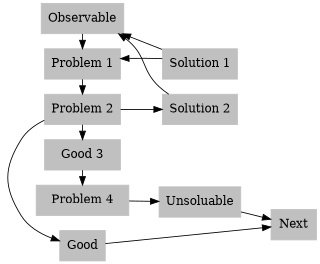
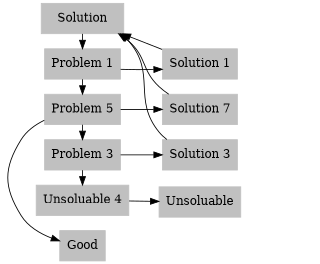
  digraph {
    fixedsize=true
    minit=100
    rankdir=LR
    node [color=gray shape=box style=filled]
    edge [style="-triangle 90"]
-   Observable [texlbl="\parbox{3cm}{Observable:\\Criteria\\More Criteria}"]
+   Observable [texlbl="\parbox{3cm}{Observable:\\Criteria\\More Criteria}" label=Solution]
    "Problem 1" [texlbl="\parbox{3cm}{1\\ Criteria not met}"]
-   "Problem 2" [texlbl="\parbox{3cm}{2\\ Criteria not met}"]
-   "Problem 3" [texlbl="\parbox{3cm}{3 \\ Criteria not met}" label="Good 3"]
-   "Problem 4" [texlbl="\parbox{3cm}{3 \\ Criteria not met}"]
+   "Problem 2" [texlbl="\parbox{3cm}{2\\ Criteria not met}" label="Problem 5"]
+   "Problem 3" [texlbl="\parbox{3cm}{3 \\ Criteria not met}"]
+   "Problem 4" [texlbl="\parbox{3cm}{3 \\ Criteria not met}" label="Unsoluable 4"]
    Good
    "Solution 1" [texlbl="\parbox{3cm}{A fix}"]
-   "Solution 2" [texlbl="\parbox{3cm}{try this}"]
+   "Solution 2" [texlbl="\parbox{3cm}{try this}" label="Solution 7"]
+   "Solution 3" [texlbl="\parbox{3cm}{Another fix}"]
    Unsoluable
-   Next
    subgraph sub_1 {
      rank=same
      Observable
      "Problem 1"
      "Problem 2"
      "Problem 3"
      "Problem 4"
      Good
    }
    Observable -> "Problem 1"
    "Problem 1" -> "Problem 2"
-   "Solution 1" -> "Problem 1"
+   "Problem 1" -> "Solution 1"
    "Problem 2" -> "Problem 3"
    "Problem 2" -> Good
    "Problem 2" -> "Solution 2"
    "Problem 3" -> "Problem 4"
+   "Problem 3" -> "Solution 3"
    "Problem 4" -> Unsoluable
-   Good -> Next [style=""]
    "Solution 1" -> Observable
    "Solution 2" -> Observable
-   Unsoluable -> Next [style=""]
+   "Solution 3" -> Observable
  }
